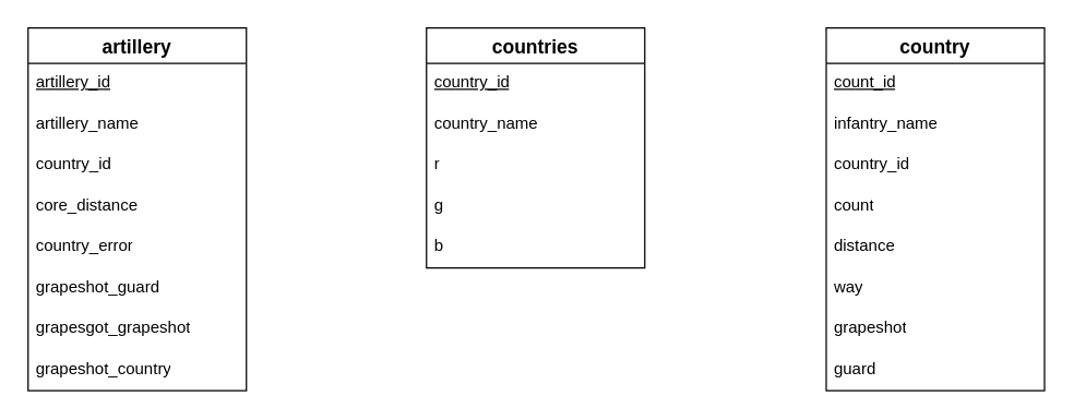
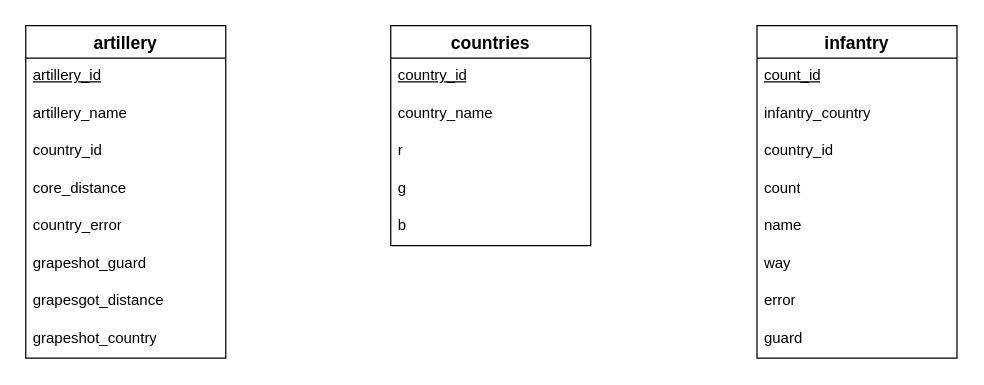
  <mxCell id="0" />
  <mxCell id="1" parent="0" />
  <mxCell id="2" value="countries" style="swimlane;fontStyle=1;childLayout=stackLayout;horizontal=1;startSize=26;horizontalStack=0;resizeParent=1;resizeParentMax=0;resizeLast=0;collapsible=1;marginBottom=0;align=center;fontSize=14;swimlaneFillColor=none;glass=0;rounded=0;shadow=0;" vertex="1" parent="1"><mxGeometry x="312" y="20" width="160" height="176" as="geometry"><mxRectangle x="96" y="73" width="92" height="29" as="alternateBounds" /></mxGeometry></mxCell>
  <mxCell id="3" value="&lt;u&gt;country_id&lt;/u&gt;" style="text;strokeColor=none;fillColor=none;spacingLeft=4;spacingRight=4;overflow=hidden;rotatable=0;points=[[0,0.5],[1,0.5]];portConstraint=eastwest;fontSize=12;whiteSpace=wrap;html=1;" vertex="1" parent="2"><mxGeometry y="26" width="160" height="30" as="geometry" /></mxCell>
  <mxCell id="4" value="country_name" style="text;strokeColor=none;fillColor=none;spacingLeft=4;spacingRight=4;overflow=hidden;rotatable=0;points=[[0,0.5],[1,0.5]];portConstraint=eastwest;fontSize=12;whiteSpace=wrap;html=1;" vertex="1" parent="2"><mxGeometry y="56" width="160" height="30" as="geometry" /></mxCell>
  <mxCell id="5" value="r" style="text;strokeColor=none;fillColor=none;spacingLeft=4;spacingRight=4;overflow=hidden;rotatable=0;points=[[0,0.5],[1,0.5]];portConstraint=eastwest;fontSize=12;whiteSpace=wrap;html=1;" vertex="1" parent="2"><mxGeometry y="86" width="160" height="30" as="geometry" /></mxCell>
  <mxCell id="6" value="g" style="text;strokeColor=none;fillColor=none;spacingLeft=4;spacingRight=4;overflow=hidden;rotatable=0;points=[[0,0.5],[1,0.5]];portConstraint=eastwest;fontSize=12;whiteSpace=wrap;html=1;" vertex="1" parent="2"><mxGeometry y="116" width="160" height="30" as="geometry" /></mxCell>
  <mxCell id="7" value="b" style="text;strokeColor=none;fillColor=none;spacingLeft=4;spacingRight=4;overflow=hidden;rotatable=0;points=[[0,0.5],[1,0.5]];portConstraint=eastwest;fontSize=12;whiteSpace=wrap;html=1;" vertex="1" parent="2"><mxGeometry y="146" width="160" height="30" as="geometry" /></mxCell>
- <mxCell id="8" value="country" style="swimlane;fontStyle=1;childLayout=stackLayout;horizontal=1;startSize=26;horizontalStack=0;resizeParent=1;resizeParentMax=0;resizeLast=0;collapsible=1;marginBottom=0;align=center;fontSize=14;swimlaneFillColor=none;glass=0;rounded=0;shadow=0;" vertex="1" parent="1"><mxGeometry x="605" y="20" width="160" height="266" as="geometry"><mxRectangle x="96" y="73" width="92" height="29" as="alternateBounds" /></mxGeometry></mxCell>
+ <mxCell id="8" value="infantry" style="swimlane;fontStyle=1;childLayout=stackLayout;horizontal=1;startSize=26;horizontalStack=0;resizeParent=1;resizeParentMax=0;resizeLast=0;collapsible=1;marginBottom=0;align=center;fontSize=14;swimlaneFillColor=none;glass=0;rounded=0;shadow=0;" vertex="1" parent="1"><mxGeometry x="605" y="20" width="160" height="266" as="geometry"><mxRectangle x="96" y="73" width="92" height="29" as="alternateBounds" /></mxGeometry></mxCell>
  <mxCell id="9" value="&lt;u&gt;count_id&lt;/u&gt;" style="text;strokeColor=none;fillColor=none;spacingLeft=4;spacingRight=4;overflow=hidden;rotatable=0;points=[[0,0.5],[1,0.5]];portConstraint=eastwest;fontSize=12;whiteSpace=wrap;html=1;" vertex="1" parent="8"><mxGeometry y="26" width="160" height="30" as="geometry" /></mxCell>
- <mxCell id="10" value="infantry_name" style="text;strokeColor=none;fillColor=none;spacingLeft=4;spacingRight=4;overflow=hidden;rotatable=0;points=[[0,0.5],[1,0.5]];portConstraint=eastwest;fontSize=12;whiteSpace=wrap;html=1;" vertex="1" parent="8"><mxGeometry y="56" width="160" height="30" as="geometry" /></mxCell>
+ <mxCell id="10" value="infantry_country" style="text;strokeColor=none;fillColor=none;spacingLeft=4;spacingRight=4;overflow=hidden;rotatable=0;points=[[0,0.5],[1,0.5]];portConstraint=eastwest;fontSize=12;whiteSpace=wrap;html=1;" vertex="1" parent="8"><mxGeometry y="56" width="160" height="30" as="geometry" /></mxCell>
  <mxCell id="11" value="country_id" style="text;strokeColor=none;fillColor=none;spacingLeft=4;spacingRight=4;overflow=hidden;rotatable=0;points=[[0,0.5],[1,0.5]];portConstraint=eastwest;fontSize=12;whiteSpace=wrap;html=1;" vertex="1" parent="8"><mxGeometry y="86" width="160" height="30" as="geometry" /></mxCell>
  <mxCell id="12" value="count" style="text;strokeColor=none;fillColor=none;spacingLeft=4;spacingRight=4;overflow=hidden;rotatable=0;points=[[0,0.5],[1,0.5]];portConstraint=eastwest;fontSize=12;whiteSpace=wrap;html=1;" vertex="1" parent="8"><mxGeometry y="116" width="160" height="30" as="geometry" /></mxCell>
- <mxCell id="13" value="distance" style="text;strokeColor=none;fillColor=none;spacingLeft=4;spacingRight=4;overflow=hidden;rotatable=0;points=[[0,0.5],[1,0.5]];portConstraint=eastwest;fontSize=12;whiteSpace=wrap;html=1;" vertex="1" parent="8"><mxGeometry y="146" width="160" height="30" as="geometry" /></mxCell>
+ <mxCell id="13" value="name" style="text;strokeColor=none;fillColor=none;spacingLeft=4;spacingRight=4;overflow=hidden;rotatable=0;points=[[0,0.5],[1,0.5]];portConstraint=eastwest;fontSize=12;whiteSpace=wrap;html=1;" vertex="1" parent="8"><mxGeometry y="146" width="160" height="30" as="geometry" /></mxCell>
  <mxCell id="14" value="way" style="text;strokeColor=none;fillColor=none;spacingLeft=4;spacingRight=4;overflow=hidden;rotatable=0;points=[[0,0.5],[1,0.5]];portConstraint=eastwest;fontSize=12;whiteSpace=wrap;html=1;" vertex="1" parent="8"><mxGeometry y="176" width="160" height="30" as="geometry" /></mxCell>
- <mxCell id="15" value="grapeshot" style="text;strokeColor=none;fillColor=none;spacingLeft=4;spacingRight=4;overflow=hidden;rotatable=0;points=[[0,0.5],[1,0.5]];portConstraint=eastwest;fontSize=12;whiteSpace=wrap;html=1;" vertex="1" parent="8"><mxGeometry y="206" width="160" height="30" as="geometry" /></mxCell>
+ <mxCell id="15" value="error" style="text;strokeColor=none;fillColor=none;spacingLeft=4;spacingRight=4;overflow=hidden;rotatable=0;points=[[0,0.5],[1,0.5]];portConstraint=eastwest;fontSize=12;whiteSpace=wrap;html=1;" vertex="1" parent="8"><mxGeometry y="206" width="160" height="30" as="geometry" /></mxCell>
  <mxCell id="16" value="guard" style="text;strokeColor=none;fillColor=none;spacingLeft=4;spacingRight=4;overflow=hidden;rotatable=0;points=[[0,0.5],[1,0.5]];portConstraint=eastwest;fontSize=12;whiteSpace=wrap;html=1;" vertex="1" parent="8"><mxGeometry y="236" width="160" height="30" as="geometry" /></mxCell>
  <mxCell id="17" value="artillery" style="swimlane;fontStyle=1;childLayout=stackLayout;horizontal=1;startSize=26;horizontalStack=0;resizeParent=1;resizeParentMax=0;resizeLast=0;collapsible=1;marginBottom=0;align=center;fontSize=14;swimlaneFillColor=none;glass=0;rounded=0;shadow=0;" vertex="1" parent="1"><mxGeometry x="20" y="20" width="160" height="266" as="geometry"><mxRectangle x="96" y="73" width="92" height="29" as="alternateBounds" /></mxGeometry></mxCell>
  <mxCell id="18" value="&lt;u&gt;artillery_id&lt;/u&gt;" style="text;strokeColor=none;fillColor=none;spacingLeft=4;spacingRight=4;overflow=hidden;rotatable=0;points=[[0,0.5],[1,0.5]];portConstraint=eastwest;fontSize=12;whiteSpace=wrap;html=1;" vertex="1" parent="17"><mxGeometry y="26" width="160" height="30" as="geometry" /></mxCell>
  <mxCell id="19" value="artillery_name" style="text;strokeColor=none;fillColor=none;spacingLeft=4;spacingRight=4;overflow=hidden;rotatable=0;points=[[0,0.5],[1,0.5]];portConstraint=eastwest;fontSize=12;whiteSpace=wrap;html=1;" vertex="1" parent="17"><mxGeometry y="56" width="160" height="30" as="geometry" /></mxCell>
  <mxCell id="20" value="country_id" style="text;strokeColor=none;fillColor=none;spacingLeft=4;spacingRight=4;overflow=hidden;rotatable=0;points=[[0,0.5],[1,0.5]];portConstraint=eastwest;fontSize=12;whiteSpace=wrap;html=1;" vertex="1" parent="17"><mxGeometry y="86" width="160" height="30" as="geometry" /></mxCell>
  <mxCell id="21" value="core_distance" style="text;strokeColor=none;fillColor=none;spacingLeft=4;spacingRight=4;overflow=hidden;rotatable=0;points=[[0,0.5],[1,0.5]];portConstraint=eastwest;fontSize=12;whiteSpace=wrap;html=1;" vertex="1" parent="17"><mxGeometry y="116" width="160" height="30" as="geometry" /></mxCell>
  <mxCell id="22" value="country_error" style="text;strokeColor=none;fillColor=none;spacingLeft=4;spacingRight=4;overflow=hidden;rotatable=0;points=[[0,0.5],[1,0.5]];portConstraint=eastwest;fontSize=12;whiteSpace=wrap;html=1;" vertex="1" parent="17"><mxGeometry y="146" width="160" height="30" as="geometry" /></mxCell>
  <mxCell id="23" value="grapeshot_guard" style="text;strokeColor=none;fillColor=none;spacingLeft=4;spacingRight=4;overflow=hidden;rotatable=0;points=[[0,0.5],[1,0.5]];portConstraint=eastwest;fontSize=12;whiteSpace=wrap;html=1;" vertex="1" parent="17"><mxGeometry y="176" width="160" height="30" as="geometry" /></mxCell>
- <mxCell id="24" value="grapesgot_grapeshot" style="text;strokeColor=none;fillColor=none;spacingLeft=4;spacingRight=4;overflow=hidden;rotatable=0;points=[[0,0.5],[1,0.5]];portConstraint=eastwest;fontSize=12;whiteSpace=wrap;html=1;" vertex="1" parent="17"><mxGeometry y="206" width="160" height="30" as="geometry" /></mxCell>
+ <mxCell id="24" value="grapesgot_distance" style="text;strokeColor=none;fillColor=none;spacingLeft=4;spacingRight=4;overflow=hidden;rotatable=0;points=[[0,0.5],[1,0.5]];portConstraint=eastwest;fontSize=12;whiteSpace=wrap;html=1;" vertex="1" parent="17"><mxGeometry y="206" width="160" height="30" as="geometry" /></mxCell>
  <mxCell id="25" value="grapeshot_country" style="text;strokeColor=none;fillColor=none;spacingLeft=4;spacingRight=4;overflow=hidden;rotatable=0;points=[[0,0.5],[1,0.5]];portConstraint=eastwest;fontSize=12;whiteSpace=wrap;html=1;" vertex="1" parent="17"><mxGeometry y="236" width="160" height="30" as="geometry" /></mxCell>
